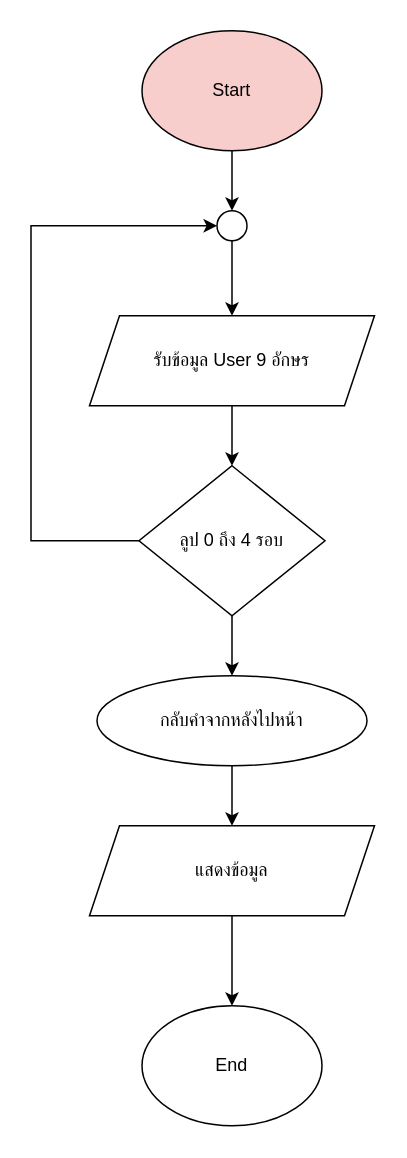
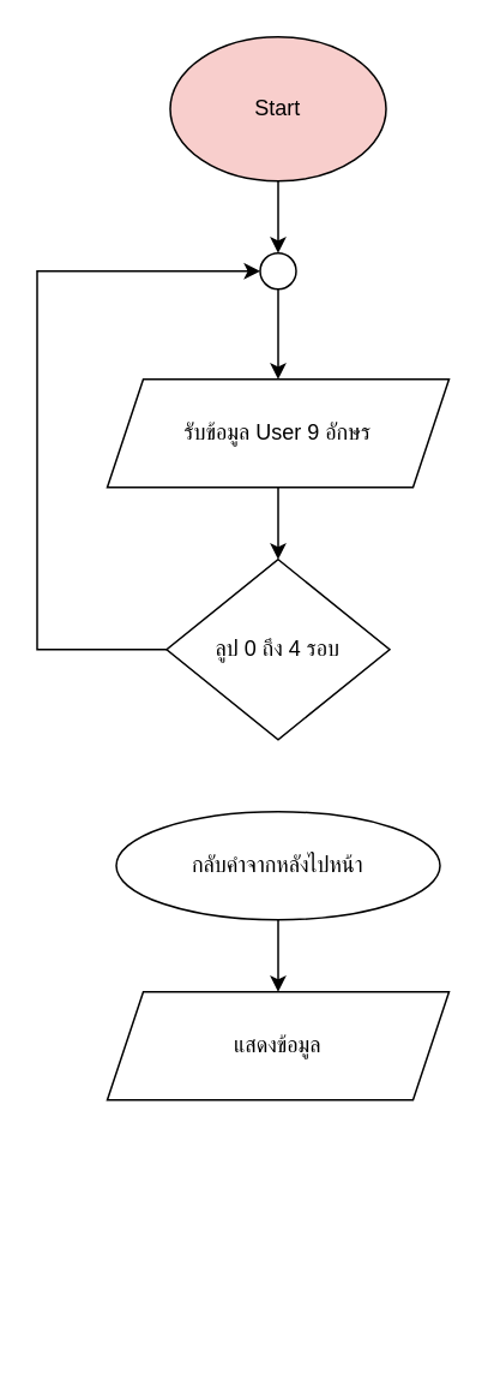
  <mxCell id="0" />
  <mxCell id="1" parent="0" />
  <mxCell id="2" value="" style="edgeStyle=orthogonalEdgeStyle;rounded=0;orthogonalLoop=1;jettySize=auto;html=1;" edge="1" parent="1" source="3" target="15"><mxGeometry relative="1" as="geometry" /></mxCell>
  <mxCell id="3" value="Start" style="ellipse;whiteSpace=wrap;html=1;fillColor=#f8cecc;" vertex="1" parent="1"><mxGeometry x="94" y="20" width="120" height="80" as="geometry" /></mxCell>
  <mxCell id="4" value="" style="edgeStyle=orthogonalEdgeStyle;rounded=0;orthogonalLoop=1;jettySize=auto;html=1;" edge="1" parent="1" source="5"><mxGeometry relative="1" as="geometry"><mxPoint x="154" y="310" as="targetPoint" /></mxGeometry></mxCell>
  <mxCell id="5" value="รับข้อมูล User 9 อักษร" style="shape=parallelogram;perimeter=parallelogramPerimeter;whiteSpace=wrap;html=1;fixedSize=1;" vertex="1" parent="1"><mxGeometry x="59" y="210" width="190" height="60" as="geometry" /></mxCell>
- <mxCell id="6" value="End" style="ellipse;whiteSpace=wrap;html=1;" vertex="1" parent="1"><mxGeometry x="94" y="670" width="120" height="80" as="geometry" /></mxCell>
  <mxCell id="7" value="" style="edgeStyle=orthogonalEdgeStyle;rounded=0;orthogonalLoop=1;jettySize=auto;html=1;" edge="1" parent="1" source="8" target="10"><mxGeometry relative="1" as="geometry" /></mxCell>
  <mxCell id="8" value="กลับคำจากหลังไปหน้า" style="ellipse;whiteSpace=wrap;html=1;" vertex="1" parent="1"><mxGeometry x="64" y="450" width="180" height="60" as="geometry" /></mxCell>
- <mxCell id="9" value="" style="edgeStyle=orthogonalEdgeStyle;rounded=0;orthogonalLoop=1;jettySize=auto;html=1;entryX=0.5;entryY=0;entryDx=0;entryDy=0;" edge="1" parent="1" source="10" target="6"><mxGeometry relative="1" as="geometry"><mxPoint x="154" y="665" as="targetPoint" /></mxGeometry></mxCell>
  <mxCell id="10" value="แสดงข้อมูล" style="shape=parallelogram;perimeter=parallelogramPerimeter;whiteSpace=wrap;html=1;fixedSize=1;" vertex="1" parent="1"><mxGeometry x="59" y="550" width="190" height="60" as="geometry" /></mxCell>
- <mxCell id="11" value="" style="edgeStyle=orthogonalEdgeStyle;rounded=0;orthogonalLoop=1;jettySize=auto;html=1;" edge="1" parent="1" source="13" target="8"><mxGeometry relative="1" as="geometry" /></mxCell>
  <mxCell id="12" style="edgeStyle=orthogonalEdgeStyle;rounded=0;orthogonalLoop=1;jettySize=auto;html=1;entryX=0;entryY=0.5;entryDx=0;entryDy=0;" edge="1" parent="1" source="13" target="15"><mxGeometry relative="1" as="geometry"><Array as="points"><mxPoint x="20" y="360" /><mxPoint x="20" y="150" /></Array></mxGeometry></mxCell>
  <mxCell id="13" value="ลูป 0 ถึง 4 รอบ" style="rhombus;whiteSpace=wrap;html=1;" vertex="1" parent="1"><mxGeometry x="92" y="310" width="124" height="100" as="geometry" /></mxCell>
  <mxCell id="14" value="" style="edgeStyle=orthogonalEdgeStyle;rounded=0;orthogonalLoop=1;jettySize=auto;html=1;" edge="1" parent="1" source="15" target="5"><mxGeometry relative="1" as="geometry" /></mxCell>
  <mxCell id="15" value="" style="ellipse;whiteSpace=wrap;html=1;aspect=fixed;" vertex="1" parent="1"><mxGeometry x="144" y="140" width="20" height="20" as="geometry" /></mxCell>
